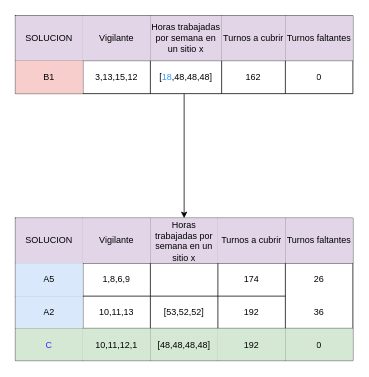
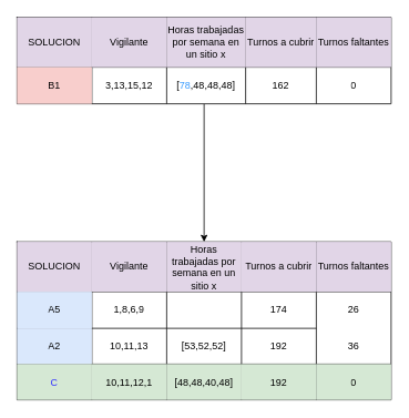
  <mxCell id="0" />
  <mxCell id="1" parent="0" />
  <mxCell id="2" value="" style="edgeStyle=none;html=1;fontColor=#000000;" parent="1" source="3" target="16" edge="1"><mxGeometry relative="1" as="geometry" /></mxCell>
  <mxCell id="3" value="" style="shape=table;startSize=0;container=1;collapsible=0;childLayout=tableLayout;" parent="1" vertex="1"><mxGeometry x="20" y="20" width="450" height="104" as="geometry" /></mxCell>
  <mxCell id="4" style="shape=partialRectangle;collapsible=0;dropTarget=0;pointerEvents=0;fillColor=none;top=0;left=0;bottom=0;right=0;points=[[0,0.5],[1,0.5]];portConstraint=eastwest;" parent="3" vertex="1"><mxGeometry width="450" height="60" as="geometry" /></mxCell>
  <mxCell id="5" value="SOLUCION" style="shape=partialRectangle;html=1;whiteSpace=wrap;connectable=0;overflow=hidden;fillColor=#e1d5e7;top=0;left=0;bottom=0;right=0;pointerEvents=1;strokeColor=#9673a6;" parent="4" vertex="1"><mxGeometry width="90" height="60" as="geometry"><mxRectangle width="90" height="60" as="alternateBounds" /></mxGeometry></mxCell>
  <mxCell id="6" value="Vigilante" style="shape=partialRectangle;html=1;whiteSpace=wrap;connectable=0;overflow=hidden;fillColor=#e1d5e7;top=0;left=0;bottom=0;right=0;pointerEvents=1;strokeColor=#9673a6;" parent="4" vertex="1"><mxGeometry x="90" width="90" height="60" as="geometry"><mxRectangle width="90" height="60" as="alternateBounds" /></mxGeometry></mxCell>
  <mxCell id="7" value="Horas trabajadas por semana en un sitio x" style="shape=partialRectangle;html=1;whiteSpace=wrap;connectable=0;overflow=hidden;fillColor=#e1d5e7;top=0;left=0;bottom=0;right=0;pointerEvents=1;strokeColor=#9673a6;" parent="4" vertex="1"><mxGeometry x="180" width="95" height="60" as="geometry"><mxRectangle width="95" height="60" as="alternateBounds" /></mxGeometry></mxCell>
  <mxCell id="8" value="Turnos a cubrir" style="shape=partialRectangle;html=1;whiteSpace=wrap;connectable=0;overflow=hidden;fillColor=#e1d5e7;top=0;left=0;bottom=0;right=0;pointerEvents=1;strokeColor=#9673a6;" parent="4" vertex="1"><mxGeometry x="275" width="85" height="60" as="geometry"><mxRectangle width="85" height="60" as="alternateBounds" /></mxGeometry></mxCell>
  <mxCell id="9" value="Turnos faltantes" style="shape=partialRectangle;html=1;whiteSpace=wrap;connectable=0;overflow=hidden;fillColor=#e1d5e7;top=0;left=0;bottom=0;right=0;pointerEvents=1;strokeColor=#9673a6;" parent="4" vertex="1"><mxGeometry x="360" width="90" height="60" as="geometry"><mxRectangle width="90" height="60" as="alternateBounds" /></mxGeometry></mxCell>
  <mxCell id="10" value="" style="shape=partialRectangle;collapsible=0;dropTarget=0;pointerEvents=0;fillColor=none;top=0;left=0;bottom=0;right=0;points=[[0,0.5],[1,0.5]];portConstraint=eastwest;" parent="3" vertex="1"><mxGeometry y="60" width="450" height="44" as="geometry" /></mxCell>
  <mxCell id="11" value="B1" style="shape=partialRectangle;html=1;whiteSpace=wrap;connectable=0;overflow=hidden;fillColor=#f8cecc;top=0;left=0;bottom=0;right=0;pointerEvents=1;strokeColor=#b85450;" parent="10" vertex="1"><mxGeometry width="90" height="44" as="geometry"><mxRectangle width="90" height="44" as="alternateBounds" /></mxGeometry></mxCell>
  <mxCell id="12" value="3,13,15,12" style="shape=partialRectangle;html=1;whiteSpace=wrap;connectable=0;overflow=hidden;fillColor=none;top=0;left=0;bottom=0;right=0;pointerEvents=1;" parent="10" vertex="1"><mxGeometry x="90" width="90" height="44" as="geometry"><mxRectangle width="90" height="44" as="alternateBounds" /></mxGeometry></mxCell>
- <mxCell id="13" value="[&lt;font color=&quot;#3399ff&quot;&gt;18&lt;/font&gt;,48,48,48]" style="shape=partialRectangle;html=1;whiteSpace=wrap;connectable=0;overflow=hidden;fillColor=none;top=0;left=0;bottom=0;right=0;pointerEvents=1;" parent="10" vertex="1"><mxGeometry x="180" width="95" height="44" as="geometry"><mxRectangle width="95" height="44" as="alternateBounds" /></mxGeometry></mxCell>
+ <mxCell id="13" value="[&lt;font color=&quot;#3399ff&quot;&gt;78&lt;/font&gt;,48,48,48]" style="shape=partialRectangle;html=1;whiteSpace=wrap;connectable=0;overflow=hidden;fillColor=none;top=0;left=0;bottom=0;right=0;pointerEvents=1;" parent="10" vertex="1"><mxGeometry x="180" width="95" height="44" as="geometry"><mxRectangle width="95" height="44" as="alternateBounds" /></mxGeometry></mxCell>
  <mxCell id="14" value="162" style="shape=partialRectangle;html=1;whiteSpace=wrap;connectable=0;overflow=hidden;fillColor=none;top=0;left=0;bottom=0;right=0;pointerEvents=1;" parent="10" vertex="1"><mxGeometry x="275" width="85" height="44" as="geometry"><mxRectangle width="85" height="44" as="alternateBounds" /></mxGeometry></mxCell>
  <mxCell id="15" value="0" style="shape=partialRectangle;html=1;whiteSpace=wrap;connectable=0;overflow=hidden;fillColor=none;top=0;left=0;bottom=0;right=0;pointerEvents=1;" parent="10" vertex="1"><mxGeometry x="360" width="90" height="44" as="geometry"><mxRectangle width="90" height="44" as="alternateBounds" /></mxGeometry></mxCell>
  <mxCell id="16" value="" style="shape=table;startSize=0;container=1;collapsible=0;childLayout=tableLayout;" parent="1" vertex="1"><mxGeometry x="20" y="290" width="450" height="190" as="geometry" /></mxCell>
  <mxCell id="17" style="shape=partialRectangle;collapsible=0;dropTarget=0;pointerEvents=0;fillColor=none;top=0;left=0;bottom=0;right=0;points=[[0,0.5],[1,0.5]];portConstraint=eastwest;" parent="16" vertex="1"><mxGeometry width="450" height="60" as="geometry" /></mxCell>
  <mxCell id="18" value="SOLUCION" style="shape=partialRectangle;html=1;whiteSpace=wrap;connectable=0;overflow=hidden;fillColor=#e1d5e7;top=0;left=0;bottom=0;right=0;pointerEvents=1;strokeColor=#9673a6;" parent="17" vertex="1"><mxGeometry width="90" height="60" as="geometry"><mxRectangle width="90" height="60" as="alternateBounds" /></mxGeometry></mxCell>
  <mxCell id="19" value="Vigilante" style="shape=partialRectangle;html=1;whiteSpace=wrap;connectable=0;overflow=hidden;fillColor=#e1d5e7;top=0;left=0;bottom=0;right=0;pointerEvents=1;strokeColor=#9673a6;" parent="17" vertex="1"><mxGeometry x="90" width="90" height="60" as="geometry"><mxRectangle width="90" height="60" as="alternateBounds" /></mxGeometry></mxCell>
  <mxCell id="20" value="Horas trabajadas por semana en un sitio x" style="shape=partialRectangle;html=1;whiteSpace=wrap;connectable=0;overflow=hidden;fillColor=#e1d5e7;top=0;left=0;bottom=0;right=0;pointerEvents=1;strokeColor=#9673a6;" parent="17" vertex="1"><mxGeometry x="180" width="90" height="60" as="geometry"><mxRectangle width="90" height="60" as="alternateBounds" /></mxGeometry></mxCell>
  <mxCell id="21" value="Turnos a cubrir" style="shape=partialRectangle;html=1;whiteSpace=wrap;connectable=0;overflow=hidden;fillColor=#e1d5e7;top=0;left=0;bottom=0;right=0;pointerEvents=1;strokeColor=#9673a6;" parent="17" vertex="1"><mxGeometry x="270" width="90" height="60" as="geometry"><mxRectangle width="90" height="60" as="alternateBounds" /></mxGeometry></mxCell>
  <mxCell id="22" value="Turnos faltantes" style="shape=partialRectangle;html=1;whiteSpace=wrap;connectable=0;overflow=hidden;fillColor=#e1d5e7;top=0;left=0;bottom=0;right=0;pointerEvents=1;strokeColor=#9673a6;" parent="17" vertex="1"><mxGeometry x="360" width="90" height="60" as="geometry"><mxRectangle width="90" height="60" as="alternateBounds" /></mxGeometry></mxCell>
  <mxCell id="23" value="" style="shape=partialRectangle;collapsible=0;dropTarget=0;pointerEvents=0;fillColor=none;top=0;left=0;bottom=0;right=0;points=[[0,0.5],[1,0.5]];portConstraint=eastwest;" parent="16" vertex="1"><mxGeometry y="60" width="450" height="44" as="geometry" /></mxCell>
  <mxCell id="24" value="A5" style="shape=partialRectangle;html=1;whiteSpace=wrap;connectable=0;overflow=hidden;fillColor=#dae8fc;top=0;left=0;bottom=0;right=0;pointerEvents=1;strokeColor=#6c8ebf;" parent="23" vertex="1"><mxGeometry width="90" height="44" as="geometry"><mxRectangle width="90" height="44" as="alternateBounds" /></mxGeometry></mxCell>
  <mxCell id="25" value="1,8,6,9" style="shape=partialRectangle;html=1;whiteSpace=wrap;connectable=0;overflow=hidden;fillColor=none;top=0;left=0;bottom=0;right=0;pointerEvents=1;" parent="23" vertex="1"><mxGeometry x="90" width="90" height="44" as="geometry"><mxRectangle width="90" height="44" as="alternateBounds" /></mxGeometry></mxCell>
  <mxCell id="26" value="174" style="shape=partialRectangle;html=1;whiteSpace=wrap;connectable=0;overflow=hidden;fillColor=none;top=0;left=0;bottom=0;right=0;pointerEvents=1;" parent="23" vertex="1"><mxGeometry x="270" width="90" height="44" as="geometry"><mxRectangle width="90" height="44" as="alternateBounds" /></mxGeometry></mxCell>
  <mxCell id="27" value="26" style="shape=partialRectangle;html=1;whiteSpace=wrap;connectable=0;overflow=hidden;fillColor=none;top=0;left=0;bottom=0;right=0;pointerEvents=1;" parent="23" vertex="1"><mxGeometry x="360" width="90" height="44" as="geometry"><mxRectangle width="90" height="44" as="alternateBounds" /></mxGeometry></mxCell>
  <mxCell id="28" value="" style="shape=partialRectangle;collapsible=0;dropTarget=0;pointerEvents=0;fillColor=none;top=0;left=0;bottom=0;right=0;points=[[0,0.5],[1,0.5]];portConstraint=eastwest;" parent="16" vertex="1"><mxGeometry y="104" width="450" height="43" as="geometry" /></mxCell>
  <mxCell id="29" value="A2" style="shape=partialRectangle;html=1;whiteSpace=wrap;connectable=0;overflow=hidden;fillColor=#dae8fc;top=0;left=0;bottom=0;right=0;pointerEvents=1;strokeColor=#6c8ebf;" parent="28" vertex="1"><mxGeometry width="90" height="43" as="geometry"><mxRectangle width="90" height="43" as="alternateBounds" /></mxGeometry></mxCell>
  <mxCell id="30" value="10,11,13" style="shape=partialRectangle;html=1;whiteSpace=wrap;connectable=0;overflow=hidden;fillColor=none;top=0;left=0;bottom=0;right=0;pointerEvents=1;" parent="28" vertex="1"><mxGeometry x="90" width="90" height="43" as="geometry"><mxRectangle width="90" height="43" as="alternateBounds" /></mxGeometry></mxCell>
  <mxCell id="31" value="[53,52,52]" style="shape=partialRectangle;html=1;whiteSpace=wrap;connectable=0;overflow=hidden;fillColor=none;top=0;left=0;bottom=0;right=0;pointerEvents=1;" parent="28" vertex="1"><mxGeometry x="180" width="90" height="43" as="geometry"><mxRectangle width="90" height="43" as="alternateBounds" /></mxGeometry></mxCell>
  <mxCell id="32" value="192" style="shape=partialRectangle;html=1;whiteSpace=wrap;connectable=0;overflow=hidden;fillColor=none;top=0;left=0;bottom=0;right=0;pointerEvents=1;" parent="28" vertex="1"><mxGeometry x="270" width="90" height="43" as="geometry"><mxRectangle width="90" height="43" as="alternateBounds" /></mxGeometry></mxCell>
  <mxCell id="33" value="36" style="shape=partialRectangle;html=1;whiteSpace=wrap;connectable=0;overflow=hidden;fillColor=none;top=0;left=0;bottom=0;right=0;pointerEvents=1;" parent="28" vertex="1"><mxGeometry x="360" width="90" height="43" as="geometry"><mxRectangle width="90" height="43" as="alternateBounds" /></mxGeometry></mxCell>
  <mxCell id="34" style="shape=partialRectangle;collapsible=0;dropTarget=0;pointerEvents=0;fillColor=none;top=0;left=0;bottom=0;right=0;points=[[0,0.5],[1,0.5]];portConstraint=eastwest;" parent="16" vertex="1"><mxGeometry y="147" width="450" height="43" as="geometry" /></mxCell>
  <mxCell id="35" value="&lt;font color=&quot;#3333ff&quot;&gt;C&lt;/font&gt;" style="shape=partialRectangle;html=1;whiteSpace=wrap;connectable=0;overflow=hidden;fillColor=#d5e8d4;top=0;left=0;bottom=0;right=0;pointerEvents=1;strokeColor=#82b366;" parent="34" vertex="1"><mxGeometry width="90" height="43" as="geometry"><mxRectangle width="90" height="43" as="alternateBounds" /></mxGeometry></mxCell>
  <mxCell id="36" value="10,11,12,1" style="shape=partialRectangle;html=1;whiteSpace=wrap;connectable=0;overflow=hidden;fillColor=#d5e8d4;top=0;left=0;bottom=0;right=0;pointerEvents=1;strokeColor=#82b366;" parent="34" vertex="1"><mxGeometry x="90" width="90" height="43" as="geometry"><mxRectangle width="90" height="43" as="alternateBounds" /></mxGeometry></mxCell>
- <mxCell id="37" value="[48,48,48,48]" style="shape=partialRectangle;html=1;whiteSpace=wrap;connectable=0;overflow=hidden;fillColor=#d5e8d4;top=0;left=0;bottom=0;right=0;pointerEvents=1;strokeColor=#82b366;" parent="34" vertex="1"><mxGeometry x="180" width="90" height="43" as="geometry"><mxRectangle width="90" height="43" as="alternateBounds" /></mxGeometry></mxCell>
+ <mxCell id="37" value="[48,48,40,48]" style="shape=partialRectangle;html=1;whiteSpace=wrap;connectable=0;overflow=hidden;fillColor=#d5e8d4;top=0;left=0;bottom=0;right=0;pointerEvents=1;strokeColor=#82b366;" parent="34" vertex="1"><mxGeometry x="180" width="90" height="43" as="geometry"><mxRectangle width="90" height="43" as="alternateBounds" /></mxGeometry></mxCell>
  <mxCell id="38" value="192" style="shape=partialRectangle;html=1;whiteSpace=wrap;connectable=0;overflow=hidden;fillColor=#d5e8d4;top=0;left=0;bottom=0;right=0;pointerEvents=1;strokeColor=#82b366;" parent="34" vertex="1"><mxGeometry x="270" width="90" height="43" as="geometry"><mxRectangle width="90" height="43" as="alternateBounds" /></mxGeometry></mxCell>
  <mxCell id="39" value="0" style="shape=partialRectangle;html=1;whiteSpace=wrap;connectable=0;overflow=hidden;fillColor=#d5e8d4;top=0;left=0;bottom=0;right=0;pointerEvents=1;strokeColor=#82b366;" parent="34" vertex="1"><mxGeometry x="360" width="90" height="43" as="geometry"><mxRectangle width="90" height="43" as="alternateBounds" /></mxGeometry></mxCell>
